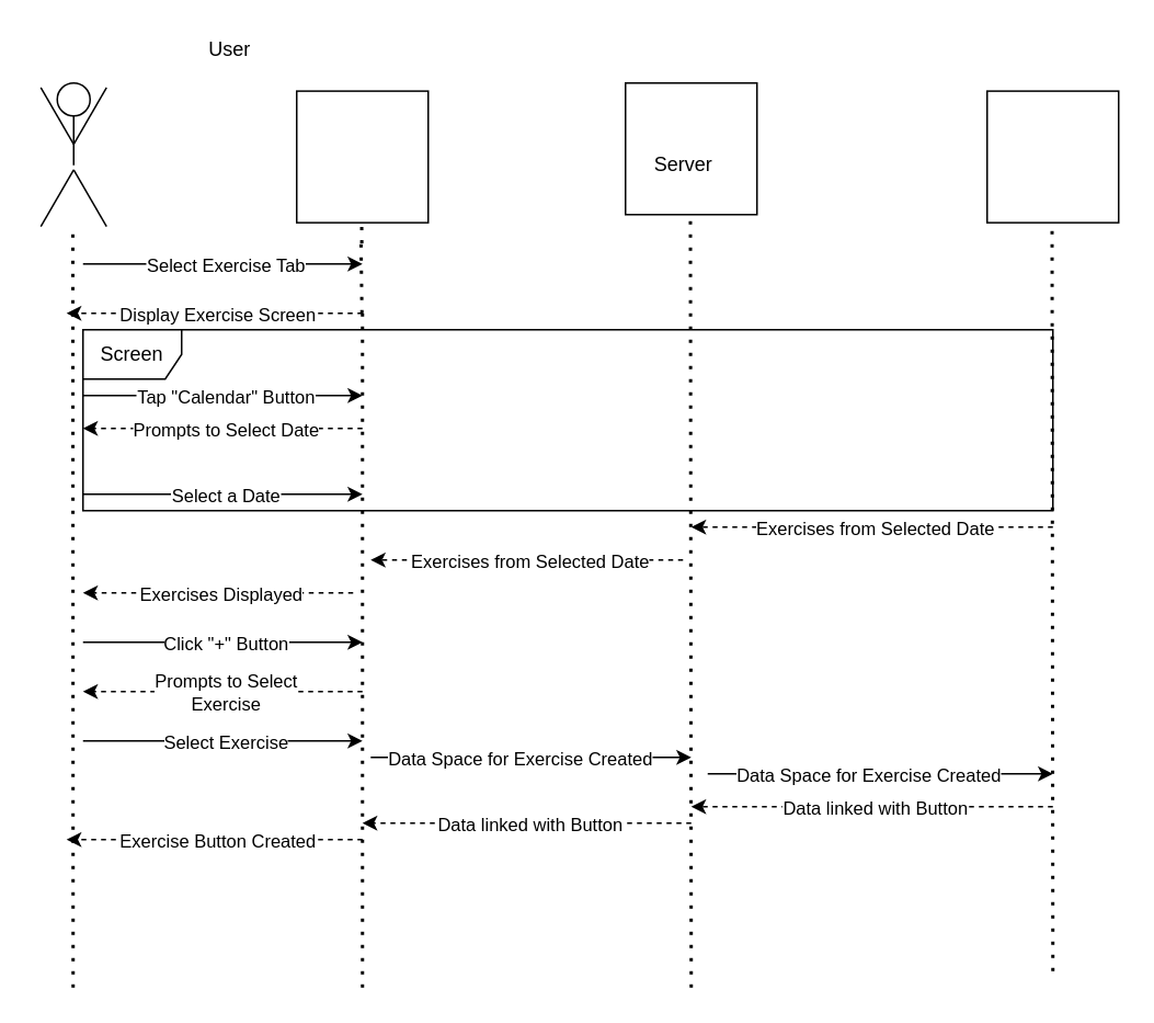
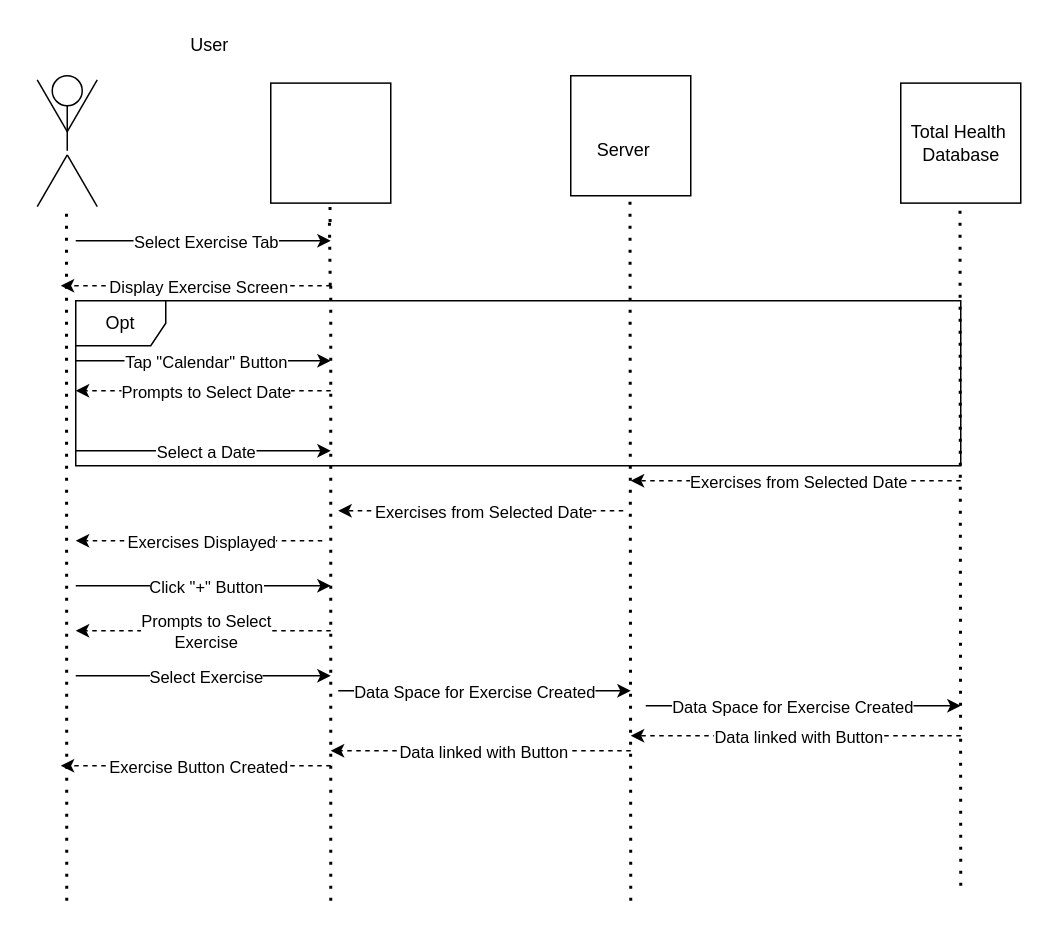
  <mxCell id="0" />
  <mxCell id="1" parent="0" />
  <mxCell id="2" value="" style="group" parent="1" vertex="1" connectable="0"><mxGeometry x="20" y="50" width="48.66" height="89.821" as="geometry" /></mxCell>
  <mxCell id="3" value="" style="ellipse;whiteSpace=wrap;html=1;aspect=fixed;fillColor=none;" parent="2" vertex="1"><mxGeometry x="14.33" width="20" height="20" as="geometry" /></mxCell>
  <mxCell id="4" value="" style="line;strokeWidth=1;direction=south;html=1;fillColor=none;" parent="2" vertex="1"><mxGeometry x="19.33" y="20" width="10" height="30" as="geometry" /></mxCell>
  <mxCell id="5" value="" style="line;strokeWidth=1;direction=south;html=1;fillColor=none;rotation=30;" parent="2" vertex="1"><mxGeometry x="9.33" y="50" width="10" height="40" as="geometry" /></mxCell>
  <mxCell id="6" value="" style="line;strokeWidth=1;direction=south;html=1;fillColor=none;rotation=-30;" parent="2" vertex="1"><mxGeometry x="29.33" y="50" width="10" height="40" as="geometry" /></mxCell>
  <mxCell id="7" value="" style="line;strokeWidth=1;direction=south;html=1;fillColor=none;rotation=-150;" parent="2" vertex="1"><mxGeometry x="29.33" y="-0.001" width="10" height="40" as="geometry" /></mxCell>
  <mxCell id="8" value="" style="line;strokeWidth=1;direction=south;html=1;fillColor=none;rotation=-210;" parent="2" vertex="1"><mxGeometry x="9.33" y="-0.001" width="10" height="40" as="geometry" /></mxCell>
  <mxCell id="9" value="" style="whiteSpace=wrap;html=1;aspect=fixed;strokeWidth=1;fillColor=none;" parent="1" vertex="1"><mxGeometry x="180" y="54.91" width="80" height="80" as="geometry" /></mxCell>
  <mxCell id="10" value="" style="whiteSpace=wrap;html=1;aspect=fixed;strokeWidth=1;fillColor=none;" parent="1" vertex="1"><mxGeometry x="380" y="50" width="80" height="80" as="geometry" /></mxCell>
  <mxCell id="11" value="" style="whiteSpace=wrap;html=1;aspect=fixed;strokeWidth=1;fillColor=none;" parent="1" vertex="1"><mxGeometry x="600" y="54.91" width="80" height="80" as="geometry" /></mxCell>
  <mxCell id="12" value="" style="endArrow=none;dashed=1;html=1;dashPattern=1 3;strokeWidth=2;rounded=0;" parent="1" edge="1"><mxGeometry width="50" height="50" relative="1" as="geometry"><mxPoint x="44" y="600" as="sourcePoint" /><mxPoint x="43.83" y="139.82" as="targetPoint" /></mxGeometry></mxCell>
  <mxCell id="13" value="" style="endArrow=none;dashed=1;html=1;dashPattern=1 3;strokeWidth=2;rounded=0;startArrow=none;" parent="1" edge="1"><mxGeometry width="50" height="50" relative="1" as="geometry"><mxPoint x="219.579" y="147.5" as="sourcePoint" /><mxPoint x="219.5" y="134.91" as="targetPoint" /></mxGeometry></mxCell>
  <mxCell id="14" value="" style="endArrow=none;dashed=1;html=1;dashPattern=1 3;strokeWidth=2;rounded=0;startArrow=none;" parent="1" edge="1"><mxGeometry width="50" height="50" relative="1" as="geometry"><mxPoint x="420" y="600" as="sourcePoint" /><mxPoint x="419.5" y="130" as="targetPoint" /></mxGeometry></mxCell>
  <mxCell id="15" value="" style="endArrow=none;dashed=1;html=1;dashPattern=1 3;strokeWidth=2;rounded=0;startArrow=none;" parent="1" edge="1"><mxGeometry width="50" height="50" relative="1" as="geometry"><mxPoint x="640" y="590" as="sourcePoint" /><mxPoint x="639.5" y="134.91" as="targetPoint" /></mxGeometry></mxCell>
  <mxCell id="16" value="Server" style="text;html=1;resizable=0;autosize=1;align=center;verticalAlign=middle;points=[];fillColor=none;strokeColor=none;rounded=0;" parent="1" vertex="1"><mxGeometry x="390" y="90" width="50" height="20" as="geometry" /></mxCell>
+ <mxCell id="17" value="Total Health&amp;nbsp;&lt;br&gt;Database" style="text;html=1;resizable=0;autosize=1;align=center;verticalAlign=middle;points=[];fillColor=none;strokeColor=none;rounded=0;" parent="1" vertex="1"><mxGeometry x="600" y="79.91" width="80" height="30" as="geometry" /></mxCell>
  <mxCell id="18" value="User" style="text;html=1;resizable=0;autosize=1;align=center;verticalAlign=middle;points=[];fillColor=none;strokeColor=none;rounded=0;" parent="1" vertex="1"><mxGeometry x="119.33" y="20" width="40" height="20" as="geometry" /></mxCell>
  <mxCell id="19" value="" style="endArrow=classic;html=1;rounded=0;" parent="1" edge="1"><mxGeometry relative="1" as="geometry"><mxPoint x="50" y="160" as="sourcePoint" /><mxPoint x="220" y="160" as="targetPoint" /></mxGeometry></mxCell>
  <mxCell id="20" value="Select Exercise Tab" style="edgeLabel;resizable=0;html=1;align=center;verticalAlign=middle;strokeWidth=1;fillColor=none;" parent="19" connectable="0" vertex="1"><mxGeometry relative="1" as="geometry"><mxPoint x="1" as="offset" /></mxGeometry></mxCell>
  <mxCell id="21" value="" style="endArrow=classic;html=1;rounded=0;dashed=1;" parent="1" edge="1"><mxGeometry relative="1" as="geometry"><mxPoint x="220" y="190" as="sourcePoint" /><mxPoint x="40" y="190" as="targetPoint" /></mxGeometry></mxCell>
  <mxCell id="22" value="Display Exercise Screen" style="edgeLabel;resizable=0;html=1;align=center;verticalAlign=middle;strokeWidth=1;fillColor=none;" parent="21" connectable="0" vertex="1"><mxGeometry relative="1" as="geometry"><mxPoint x="1" as="offset" /></mxGeometry></mxCell>
  <mxCell id="23" value="" style="endArrow=none;dashed=1;html=1;dashPattern=1 3;strokeWidth=2;rounded=0;" parent="1" edge="1"><mxGeometry width="50" height="50" relative="1" as="geometry"><mxPoint x="220" y="600" as="sourcePoint" /><mxPoint x="220" y="190" as="targetPoint" /></mxGeometry></mxCell>
  <mxCell id="24" value="" style="endArrow=none;dashed=1;html=1;dashPattern=1 3;strokeWidth=2;rounded=0;startArrow=none;" parent="1" edge="1"><mxGeometry width="50" height="50" relative="1" as="geometry"><mxPoint x="219.672" y="190" as="sourcePoint" /><mxPoint x="219.115" y="147.5" as="targetPoint" /></mxGeometry></mxCell>
  <mxCell id="25" value="" style="endArrow=classic;html=1;rounded=0;dashed=1;" parent="1" edge="1"><mxGeometry relative="1" as="geometry"><mxPoint x="220" y="260" as="sourcePoint" /><mxPoint x="50" y="260" as="targetPoint" /></mxGeometry></mxCell>
  <mxCell id="26" value="Prompts to Select Date" style="edgeLabel;resizable=0;html=1;align=center;verticalAlign=middle;strokeWidth=1;fillColor=none;" parent="25" connectable="0" vertex="1"><mxGeometry relative="1" as="geometry"><mxPoint x="1" as="offset" /></mxGeometry></mxCell>
  <mxCell id="27" value="" style="endArrow=classic;html=1;rounded=0;dashed=1;" parent="1" edge="1"><mxGeometry relative="1" as="geometry"><mxPoint x="415" y="340" as="sourcePoint" /><mxPoint x="225" y="340" as="targetPoint" /></mxGeometry></mxCell>
  <mxCell id="28" value="Exercises from Selected Date" style="edgeLabel;resizable=0;html=1;align=center;verticalAlign=middle;strokeWidth=1;fillColor=none;" parent="27" connectable="0" vertex="1"><mxGeometry relative="1" as="geometry"><mxPoint x="1" as="offset" /></mxGeometry></mxCell>
  <mxCell id="29" value="" style="endArrow=classic;html=1;rounded=0;" parent="1" edge="1"><mxGeometry relative="1" as="geometry"><mxPoint x="50" y="390" as="sourcePoint" /><mxPoint x="220" y="390" as="targetPoint" /></mxGeometry></mxCell>
  <mxCell id="30" value="Click &quot;+&quot; Button" style="edgeLabel;resizable=0;html=1;align=center;verticalAlign=middle;strokeWidth=1;fillColor=none;" parent="29" connectable="0" vertex="1"><mxGeometry relative="1" as="geometry"><mxPoint x="1" as="offset" /></mxGeometry></mxCell>
  <mxCell id="31" value="" style="endArrow=classic;html=1;rounded=0;" parent="1" edge="1"><mxGeometry relative="1" as="geometry"><mxPoint x="50" y="450" as="sourcePoint" /><mxPoint x="220" y="450" as="targetPoint" /></mxGeometry></mxCell>
  <mxCell id="32" value="Select Exercise" style="edgeLabel;resizable=0;html=1;align=center;verticalAlign=middle;strokeWidth=1;fillColor=none;" parent="31" connectable="0" vertex="1"><mxGeometry relative="1" as="geometry"><mxPoint x="1" as="offset" /></mxGeometry></mxCell>
  <mxCell id="33" value="" style="endArrow=classic;html=1;rounded=0;" parent="1" edge="1"><mxGeometry relative="1" as="geometry"><mxPoint x="50" y="240" as="sourcePoint" /><mxPoint x="220" y="240" as="targetPoint" /></mxGeometry></mxCell>
  <mxCell id="34" value="Tap &quot;Calendar&quot; Button" style="edgeLabel;resizable=0;html=1;align=center;verticalAlign=middle;strokeWidth=1;fillColor=none;" parent="33" connectable="0" vertex="1"><mxGeometry relative="1" as="geometry"><mxPoint x="1" as="offset" /></mxGeometry></mxCell>
  <mxCell id="35" value="" style="endArrow=classic;html=1;rounded=0;" parent="1" edge="1"><mxGeometry relative="1" as="geometry"><mxPoint x="50" y="300" as="sourcePoint" /><mxPoint x="220" y="300" as="targetPoint" /></mxGeometry></mxCell>
  <mxCell id="36" value="Select a Date" style="edgeLabel;resizable=0;html=1;align=center;verticalAlign=middle;strokeWidth=1;fillColor=none;" parent="35" connectable="0" vertex="1"><mxGeometry relative="1" as="geometry"><mxPoint x="1" as="offset" /></mxGeometry></mxCell>
  <mxCell id="37" value="E" style="endArrow=classic;html=1;rounded=0;dashed=1;" parent="1" edge="1"><mxGeometry relative="1" as="geometry"><mxPoint x="220" y="510" as="sourcePoint" /><mxPoint x="40" y="510" as="targetPoint" /></mxGeometry></mxCell>
  <mxCell id="38" value="Exercise Button Created" style="edgeLabel;resizable=0;html=1;align=center;verticalAlign=middle;strokeWidth=1;fillColor=none;" parent="37" connectable="0" vertex="1"><mxGeometry relative="1" as="geometry"><mxPoint x="1" as="offset" /></mxGeometry></mxCell>
  <mxCell id="39" value="" style="endArrow=classic;html=1;rounded=0;dashed=1;" edge="1" parent="1"><mxGeometry relative="1" as="geometry"><mxPoint x="220" y="420" as="sourcePoint" /><mxPoint x="50" y="420" as="targetPoint" /></mxGeometry></mxCell>
  <mxCell id="40" value="&lt;div&gt;Prompts to Select&lt;/div&gt;&lt;div&gt;Exercise&lt;br&gt;&lt;/div&gt;" style="edgeLabel;resizable=0;html=1;align=center;verticalAlign=middle;strokeWidth=1;fillColor=none;" connectable="0" vertex="1" parent="39"><mxGeometry relative="1" as="geometry"><mxPoint x="1" as="offset" /></mxGeometry></mxCell>
  <mxCell id="41" value="" style="endArrow=classic;html=1;rounded=0;dashed=1;" edge="1" parent="1"><mxGeometry relative="1" as="geometry"><mxPoint x="640" y="320" as="sourcePoint" /><mxPoint x="420" y="320" as="targetPoint" /></mxGeometry></mxCell>
  <mxCell id="42" value="Exercises from Selected Date" style="edgeLabel;resizable=0;html=1;align=center;verticalAlign=middle;strokeWidth=1;fillColor=none;" connectable="0" vertex="1" parent="41"><mxGeometry relative="1" as="geometry"><mxPoint x="1" as="offset" /></mxGeometry></mxCell>
  <mxCell id="43" value="" style="endArrow=classic;html=1;rounded=0;dashed=1;" edge="1" parent="1"><mxGeometry relative="1" as="geometry"><mxPoint x="214.33" y="360" as="sourcePoint" /><mxPoint x="50" y="360" as="targetPoint" /></mxGeometry></mxCell>
  <mxCell id="44" value="Exercises Displayed" style="edgeLabel;resizable=0;html=1;align=center;verticalAlign=middle;strokeWidth=1;fillColor=none;" connectable="0" vertex="1" parent="43"><mxGeometry relative="1" as="geometry"><mxPoint x="1" as="offset" /></mxGeometry></mxCell>
  <mxCell id="45" value="" style="endArrow=classic;html=1;rounded=0;" edge="1" parent="1"><mxGeometry relative="1" as="geometry"><mxPoint x="225" y="460" as="sourcePoint" /><mxPoint x="420" y="460" as="targetPoint" /></mxGeometry></mxCell>
  <mxCell id="46" value="Data Space for Exercise Created" style="edgeLabel;resizable=0;html=1;align=center;verticalAlign=middle;strokeWidth=1;fillColor=none;" connectable="0" vertex="1" parent="45"><mxGeometry relative="1" as="geometry"><mxPoint x="-8" as="offset" /></mxGeometry></mxCell>
  <mxCell id="47" value="" style="endArrow=classic;html=1;rounded=0;" edge="1" parent="1"><mxGeometry relative="1" as="geometry"><mxPoint x="430" y="470" as="sourcePoint" /><mxPoint x="640" y="470" as="targetPoint" /></mxGeometry></mxCell>
  <mxCell id="48" value="Data Space for Exercise Created" style="edgeLabel;resizable=0;html=1;align=center;verticalAlign=middle;strokeWidth=1;fillColor=none;" connectable="0" vertex="1" parent="47"><mxGeometry relative="1" as="geometry"><mxPoint x="-8" as="offset" /></mxGeometry></mxCell>
- <mxCell id="49" value="Screen" style="shape=umlFrame;whiteSpace=wrap;html=1;" vertex="1" parent="1"><mxGeometry x="50" y="200" width="590" height="110" as="geometry" /></mxCell>
+ <mxCell id="49" value="Opt" style="shape=umlFrame;whiteSpace=wrap;html=1;" vertex="1" parent="1"><mxGeometry x="50" y="200" width="590" height="110" as="geometry" /></mxCell>
  <mxCell id="50" value="" style="endArrow=classic;html=1;rounded=0;dashed=1;" edge="1" parent="1"><mxGeometry relative="1" as="geometry"><mxPoint x="640" y="490" as="sourcePoint" /><mxPoint x="420" y="490" as="targetPoint" /></mxGeometry></mxCell>
  <mxCell id="51" value="Data linked with Button" style="edgeLabel;resizable=0;html=1;align=center;verticalAlign=middle;strokeWidth=1;fillColor=none;" connectable="0" vertex="1" parent="50"><mxGeometry relative="1" as="geometry"><mxPoint x="1" as="offset" /></mxGeometry></mxCell>
  <mxCell id="52" value="" style="endArrow=classic;html=1;rounded=0;dashed=1;" edge="1" parent="1"><mxGeometry relative="1" as="geometry"><mxPoint x="420" y="500" as="sourcePoint" /><mxPoint x="220" y="500" as="targetPoint" /></mxGeometry></mxCell>
  <mxCell id="53" value="Data linked with Button" style="edgeLabel;resizable=0;html=1;align=center;verticalAlign=middle;strokeWidth=1;fillColor=none;" connectable="0" vertex="1" parent="52"><mxGeometry relative="1" as="geometry"><mxPoint x="1" as="offset" /></mxGeometry></mxCell>
